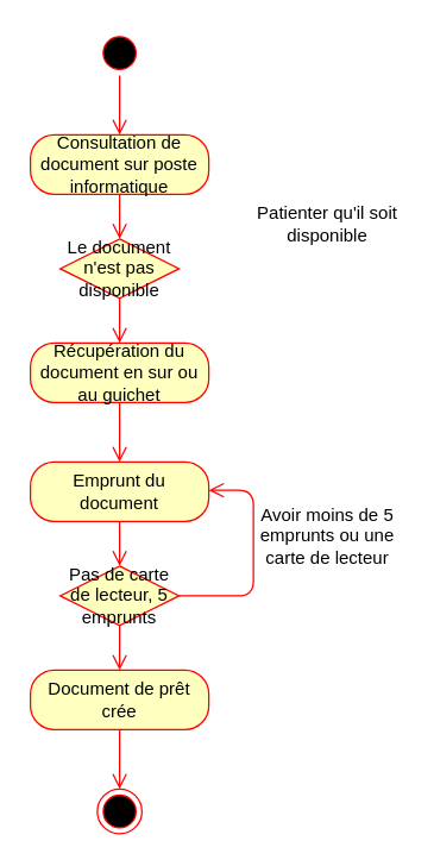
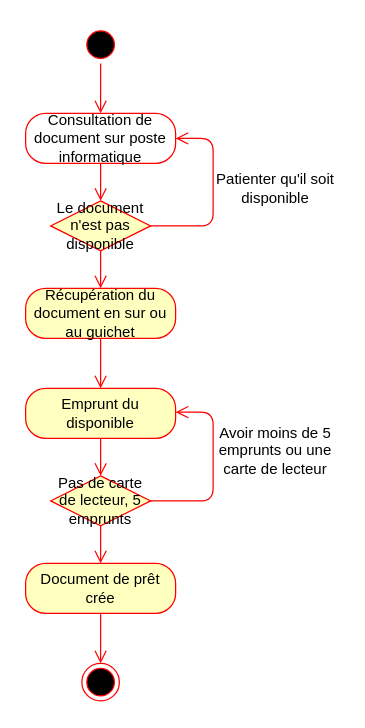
  <mxCell id="0" />
  <mxCell id="1" parent="0" />
- <mxCell id="2" value="Consultation de document sur poste informatique" style="rounded=1;whiteSpace=wrap;html=1;arcSize=40;fontColor=#000000;fillColor=#ffffc0;strokeColor=#ff0000;" vertex="1" parent="1"><mxGeometry x="20" y="90" width="120" height="40" as="geometry" /></mxCell>
+ <mxCell id="2" value="Consultation de document sur poste informatique" style="rounded=1;whiteSpace=wrap;html=1;arcSize=40;fontColor=#000000;fillColor=#ffffff;strokeColor=#ff0000;" vertex="1" parent="1"><mxGeometry x="20" y="90" width="120" height="40" as="geometry" /></mxCell>
  <mxCell id="3" value="" style="edgeStyle=orthogonalEdgeStyle;html=1;verticalAlign=bottom;endArrow=open;endSize=8;strokeColor=#ff0000;entryX=0.5;entryY=0;entryDx=0;entryDy=0;" edge="1" source="2" parent="1"><mxGeometry relative="1" as="geometry"><mxPoint x="80" y="160" as="targetPoint" /></mxGeometry></mxCell>
  <mxCell id="4" value="" style="ellipse;html=1;shape=startState;fillColor=#000000;strokeColor=#ff0000;" vertex="1" parent="1"><mxGeometry x="65" y="20" width="30" height="30" as="geometry" /></mxCell>
  <mxCell id="5" value="" style="edgeStyle=orthogonalEdgeStyle;html=1;verticalAlign=bottom;endArrow=open;endSize=8;strokeColor=#ff0000;" edge="1" source="4" parent="1"><mxGeometry relative="1" as="geometry"><mxPoint x="80" y="90" as="targetPoint" /></mxGeometry></mxCell>
  <mxCell id="6" value="Récupération du document en sur ou au guichet" style="rounded=1;whiteSpace=wrap;html=1;arcSize=40;fontColor=#000000;fillColor=#ffffc0;strokeColor=#ff0000;" vertex="1" parent="1"><mxGeometry x="20" y="230" width="120" height="40" as="geometry" /></mxCell>
  <mxCell id="7" value="" style="edgeStyle=orthogonalEdgeStyle;html=1;verticalAlign=bottom;endArrow=open;endSize=8;strokeColor=#ff0000;" edge="1" source="6" parent="1"><mxGeometry relative="1" as="geometry"><mxPoint x="80" y="310" as="targetPoint" /></mxGeometry></mxCell>
  <mxCell id="8" value="Le document n'est pas disponible" style="rhombus;whiteSpace=wrap;html=1;fillColor=#ffffc0;strokeColor=#ff0000;" vertex="1" parent="1"><mxGeometry x="40" y="160" width="80" height="40" as="geometry" /></mxCell>
+ <mxCell id="9" value="" style="edgeStyle=orthogonalEdgeStyle;html=1;align=left;verticalAlign=bottom;endArrow=open;endSize=8;strokeColor=#ff0000;entryX=1;entryY=0.5;entryDx=0;entryDy=0;" edge="1" source="8" parent="1" target="2"><mxGeometry x="-1" relative="1" as="geometry"><mxPoint x="220" y="180" as="targetPoint" /><Array as="points"><mxPoint x="170" y="180" /><mxPoint x="170" y="110" /></Array></mxGeometry></mxCell>
  <mxCell id="10" value="" style="edgeStyle=orthogonalEdgeStyle;html=1;align=left;verticalAlign=top;endArrow=open;endSize=8;strokeColor=#ff0000;" edge="1" source="8" parent="1"><mxGeometry x="-1" relative="1" as="geometry"><mxPoint x="80" y="230" as="targetPoint" /></mxGeometry></mxCell>
  <mxCell id="11" value="Patienter qu'il soit disponible" style="text;html=1;strokeColor=none;fillColor=none;align=center;verticalAlign=middle;whiteSpace=wrap;rounded=0;" vertex="1" parent="1"><mxGeometry x="170" y="140" width="100" height="20" as="geometry" /></mxCell>
- <mxCell id="12" value="Emprunt du document" style="rounded=1;whiteSpace=wrap;html=1;arcSize=40;fontColor=#000000;fillColor=#ffffc0;strokeColor=#ff0000;" vertex="1" parent="1"><mxGeometry x="20" y="310" width="120" height="40" as="geometry" /></mxCell>
+ <mxCell id="12" value="Emprunt du disponible" style="rounded=1;whiteSpace=wrap;html=1;arcSize=40;fontColor=#000000;fillColor=#ffffc0;strokeColor=#ff0000;" vertex="1" parent="1"><mxGeometry x="20" y="310" width="120" height="40" as="geometry" /></mxCell>
  <mxCell id="13" value="" style="edgeStyle=orthogonalEdgeStyle;html=1;verticalAlign=bottom;endArrow=open;endSize=8;strokeColor=#ff0000;" edge="1" source="12" parent="1"><mxGeometry relative="1" as="geometry"><mxPoint x="80" y="380" as="targetPoint" /></mxGeometry></mxCell>
  <mxCell id="14" value="Document de prêt crée" style="rounded=1;whiteSpace=wrap;html=1;arcSize=40;fontColor=#000000;fillColor=#ffffc0;strokeColor=#ff0000;" vertex="1" parent="1"><mxGeometry x="20" y="450" width="120" height="40" as="geometry" /></mxCell>
  <mxCell id="15" value="" style="edgeStyle=orthogonalEdgeStyle;html=1;verticalAlign=bottom;endArrow=open;endSize=8;strokeColor=#ff0000;" edge="1" source="14" parent="1"><mxGeometry relative="1" as="geometry"><mxPoint x="80" y="530" as="targetPoint" /></mxGeometry></mxCell>
  <mxCell id="16" value="Pas de carte de lecteur, 5 emprunts" style="rhombus;whiteSpace=wrap;html=1;fillColor=#ffffc0;strokeColor=#ff0000;" vertex="1" parent="1"><mxGeometry x="40" y="380" width="80" height="40" as="geometry" /></mxCell>
  <mxCell id="17" value="" style="edgeStyle=orthogonalEdgeStyle;html=1;align=left;verticalAlign=bottom;endArrow=open;endSize=8;strokeColor=#ff0000;entryX=1;entryY=0.25;entryDx=0;entryDy=0;" edge="1" parent="1"><mxGeometry x="-1" relative="1" as="geometry"><mxPoint x="140" y="329" as="targetPoint" /><mxPoint x="120" y="400" as="sourcePoint" /><Array as="points"><mxPoint x="170" y="400" /><mxPoint x="170" y="329" /></Array></mxGeometry></mxCell>
  <mxCell id="18" value="" style="edgeStyle=orthogonalEdgeStyle;html=1;align=left;verticalAlign=top;endArrow=open;endSize=8;strokeColor=#ff0000;" edge="1" source="16" parent="1"><mxGeometry x="-1" relative="1" as="geometry"><mxPoint x="80" y="450" as="targetPoint" /></mxGeometry></mxCell>
  <mxCell id="19" value="" style="ellipse;html=1;shape=endState;fillColor=#000000;strokeColor=#ff0000;" vertex="1" parent="1"><mxGeometry x="65" y="530" width="30" height="30" as="geometry" /></mxCell>
  <mxCell id="20" value="Avoir moins de 5 emprunts ou une carte de lecteur" style="text;html=1;strokeColor=none;fillColor=none;align=center;verticalAlign=middle;whiteSpace=wrap;rounded=0;" vertex="1" parent="1"><mxGeometry x="170" y="350" width="100" height="20" as="geometry" /></mxCell>
